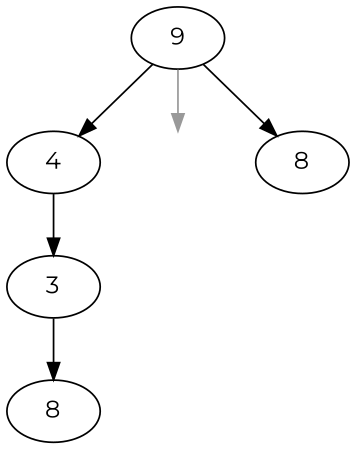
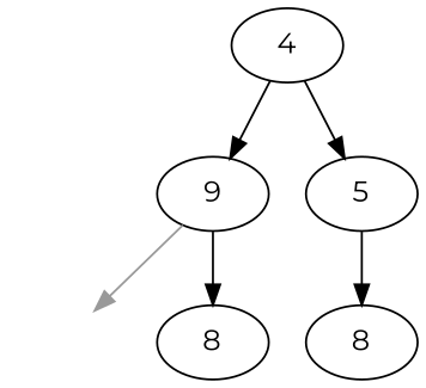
  digraph {
    fontname=Montserrat
    node [fontname=Montserrat]
    edge [fontname=Montserrat]
    n1 [label=4]
    n2 [label=9]
-   n3 [label=3]
+   n3 [label=5]
    n4 [color="#FFFFFF" label=" "]
    n5 [label=8]
    n6 [label=8]
-   n2 -> n1
+   n1 -> n2
    n1 -> n3
    n2 -> n4 [color="#999999"]
    n2 -> n5
    n3 -> n6
  }
